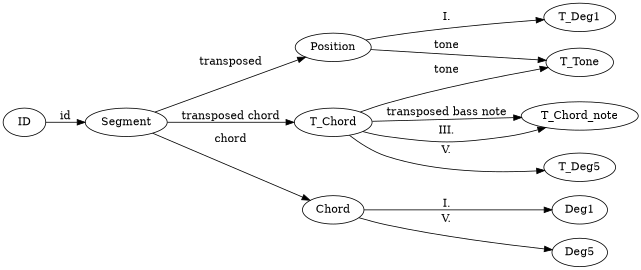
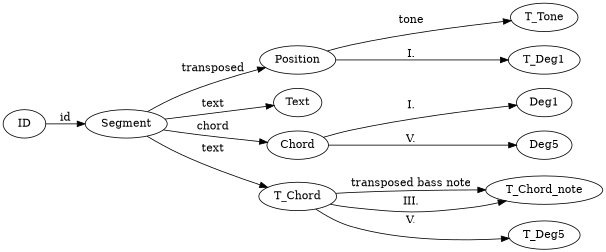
  digraph {
    rankdir=LR
    Segment
    Position
+   Text
    Chord
    T_Chord
    ID
    T_Tone
    T_Deg1
    Deg1
    Deg5
    n11 [label=T_Chord_note]
    T_Deg5
    Segment -> Position [label=transposed]
+   Segment -> Text [label=text]
    Segment -> Chord [label=chord]
-   Segment -> T_Chord [label="transposed chord"]
+   Segment -> T_Chord [label=text]
    Position -> T_Tone [label=tone]
    Position -> T_Deg1 [label="I."]
    Chord -> Deg1 [label="I."]
    Chord -> Deg5 [label="V."]
-   T_Chord -> T_Tone [label=tone]
    T_Chord -> n11 [label="transposed bass note"]
    T_Chord -> n11 [label="III."]
    T_Chord -> T_Deg5 [label="V."]
    ID -> Segment [label=id]
  }
